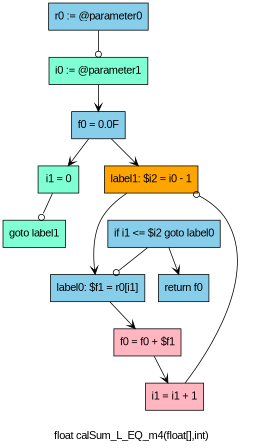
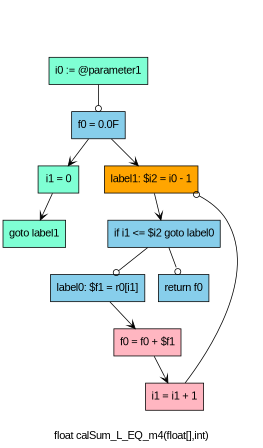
  digraph {
    fontname="Liberation Sans"
    label="float calSum_L_EQ_m4(float[],int)"
    node [fillcolor=skyblue fontname="Liberation Sans" shape=box style=filled]
    edge [arrowhead=vee fontname="Liberation Sans"]
-   n1 [label="r0 := @parameter0"]
    n2 [fillcolor=aquamarine label="i0 := @parameter1"]
    n3 [label="f0 = 0.0F"]
    n4 [fillcolor=aquamarine label="i1 = 0"]
    n5 [fillcolor=orange label="label1: $i2 = i0 - 1"]
    n6 [fillcolor=aquamarine label="goto label1"]
    n7 [label="if i1 <= $i2 goto label0"]
    n8 [label="label0: $f1 = r0[i1]"]
    n9 [label="return f0"]
    n10 [fillcolor=lightpink label="f0 = f0 + $f1"]
    n11 [fillcolor=lightpink label="i1 = i1 + 1"]
-   n1 -> n2 [arrowhead=odot]
-   n2 -> n3
+   n2 -> n3 [arrowhead=odot]
    n3 -> n4
    n3 -> n5
-   n4 -> n6 [arrowhead=odot]
-   n5 -> n8
+   n4 -> n6
+   n5 -> n7
    n7 -> n8 [arrowhead=odot]
-   n7 -> n9
+   n7 -> n9 [arrowhead=odot]
    n8 -> n10
    n10 -> n11
    n11 -> n5 [arrowhead=odot]
  }
